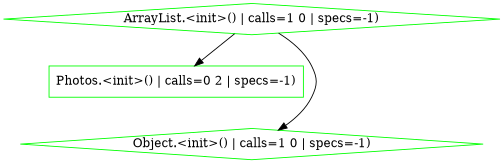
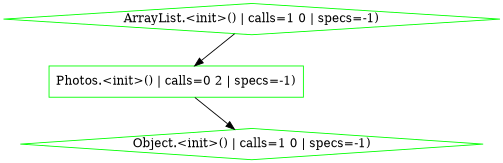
  digraph {
    node [color=green shape=diamond]
    n1 [label="ArrayList.<init>() | calls=1 0 | specs=-1)"]
    n2 [label="Photos.<init>() | calls=0 2 | specs=-1)" shape=box]
    n3 [label="Object.<init>() | calls=1 0 | specs=-1)"]
    n1 -> n2
-   n1 -> n3
+   n2 -> n3
  }
